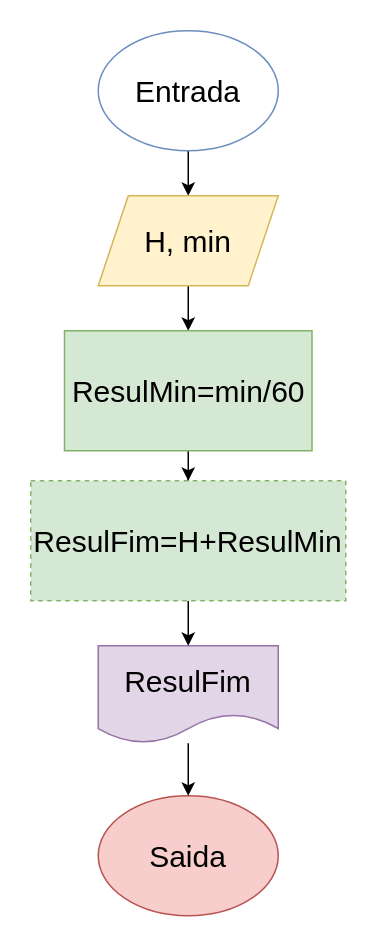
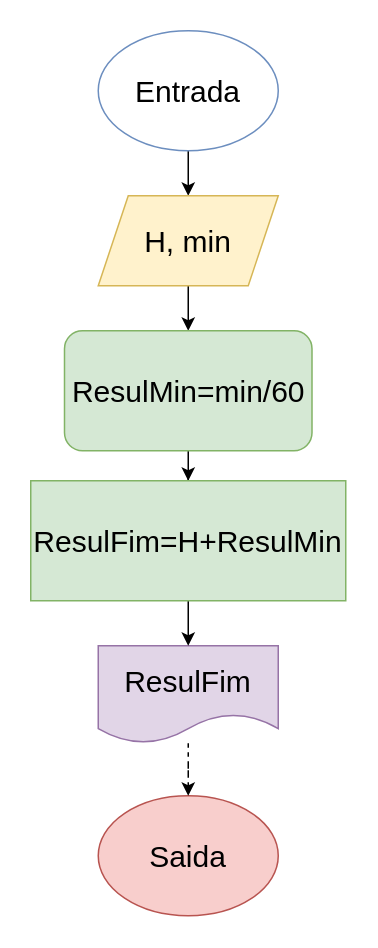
  <mxCell id="0" />
  <mxCell id="1" parent="0" />
  <mxCell id="2" style="edgeStyle=orthogonalEdgeStyle;rounded=0;orthogonalLoop=1;jettySize=auto;html=1;" edge="1" parent="1" source="3" target="6"><mxGeometry relative="1" as="geometry" /></mxCell>
  <mxCell id="3" value="Entrada" style="ellipse;whiteSpace=wrap;html=1;fontSize=20;fillColor=#ffffff;strokeColor=#6c8ebf;" vertex="1" parent="1"><mxGeometry x="65" y="20" width="120" height="80" as="geometry" /></mxCell>
  <mxCell id="4" value="Saida" style="ellipse;whiteSpace=wrap;html=1;fontSize=20;fillColor=#f8cecc;strokeColor=#b85450;" vertex="1" parent="1"><mxGeometry x="65" y="530" width="120" height="80" as="geometry" /></mxCell>
  <mxCell id="5" style="edgeStyle=orthogonalEdgeStyle;rounded=0;orthogonalLoop=1;jettySize=auto;html=1;" edge="1" parent="1" source="6" target="10"><mxGeometry relative="1" as="geometry" /></mxCell>
  <mxCell id="6" value="H, min" style="shape=parallelogram;perimeter=parallelogramPerimeter;whiteSpace=wrap;html=1;fixedSize=1;fontSize=20;fillColor=#fff2cc;strokeColor=#d6b656;" vertex="1" parent="1"><mxGeometry x="65" y="130" width="120" height="60" as="geometry" /></mxCell>
- <mxCell id="7" style="edgeStyle=orthogonalEdgeStyle;rounded=0;orthogonalLoop=1;jettySize=auto;html=1;" edge="1" parent="1" source="8" target="4"><mxGeometry relative="1" as="geometry" /></mxCell>
+ <mxCell id="7" style="edgeStyle=orthogonalEdgeStyle;rounded=0;orthogonalLoop=1;jettySize=auto;html=1;dashed=1;" edge="1" parent="1" source="8" target="4"><mxGeometry relative="1" as="geometry" /></mxCell>
  <mxCell id="8" value="ResulFim" style="shape=document;whiteSpace=wrap;html=1;boundedLbl=1;fontSize=20;fillColor=#e1d5e7;strokeColor=#9673a6;" vertex="1" parent="1"><mxGeometry x="65" y="430" width="120" height="65" as="geometry" /></mxCell>
  <mxCell id="9" style="edgeStyle=orthogonalEdgeStyle;rounded=0;orthogonalLoop=1;jettySize=auto;html=1;" edge="1" parent="1" source="10" target="12"><mxGeometry relative="1" as="geometry" /></mxCell>
- <mxCell id="10" value="ResulMin=min/60" style="rounded=0;whiteSpace=wrap;html=1;fontSize=20;fillColor=#d5e8d4;strokeColor=#82b366;" vertex="1" parent="1"><mxGeometry x="42.5" y="220" width="165" height="80" as="geometry" /></mxCell>
+ <mxCell id="10" value="ResulMin=min/60" style="whiteSpace=wrap;html=1;fontSize=20;fillColor=#d5e8d4;strokeColor=#82b366;rounded=1;" vertex="1" parent="1"><mxGeometry x="42.5" y="220" width="165" height="80" as="geometry" /></mxCell>
  <mxCell id="11" style="edgeStyle=orthogonalEdgeStyle;rounded=0;orthogonalLoop=1;jettySize=auto;html=1;" edge="1" parent="1" source="12" target="8"><mxGeometry relative="1" as="geometry" /></mxCell>
- <mxCell id="12" value="ResulFim=H+ResulMin" style="rounded=0;whiteSpace=wrap;html=1;fontSize=20;fillColor=#d5e8d4;strokeColor=#82b366;dashed=1;" vertex="1" parent="1"><mxGeometry x="20" y="320" width="210" height="80" as="geometry" /></mxCell>
+ <mxCell id="12" value="ResulFim=H+ResulMin" style="rounded=0;whiteSpace=wrap;html=1;fontSize=20;fillColor=#d5e8d4;strokeColor=#82b366;" vertex="1" parent="1"><mxGeometry x="20" y="320" width="210" height="80" as="geometry" /></mxCell>
